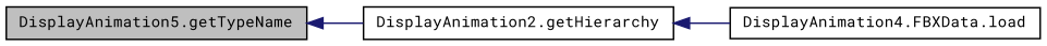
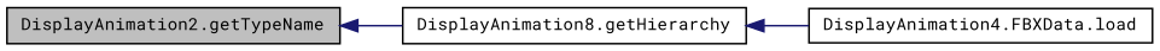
  digraph {
    fontname="Roboto Mono"
    rankdir=LR
    node [color=black fillcolor=white fontname="Roboto Mono" fontsize=10 shape=record style=filled]
    edge [color=midnightblue dir=back fontname="Roboto Mono" fontsize=10 labelfontname=Helvetica labelfontsize=10 style=solid]
-   n1 [fillcolor=grey75 fontcolor=black height=0.2 label="DisplayAnimation5.getTypeName" width=0.4]
-   n2 [height=0.2 label="DisplayAnimation2.getHierarchy" width=0.4]
+   n1 [fillcolor=grey75 fontcolor=black height=0.2 label="DisplayAnimation2.getTypeName" width=0.4]
+   n2 [height=0.2 label="DisplayAnimation8.getHierarchy" width=0.4]
    n3 [height=0.2 label="DisplayAnimation4.FBXData.load" width=0.4]
    n1 -> n2
    n2 -> n3
  }
